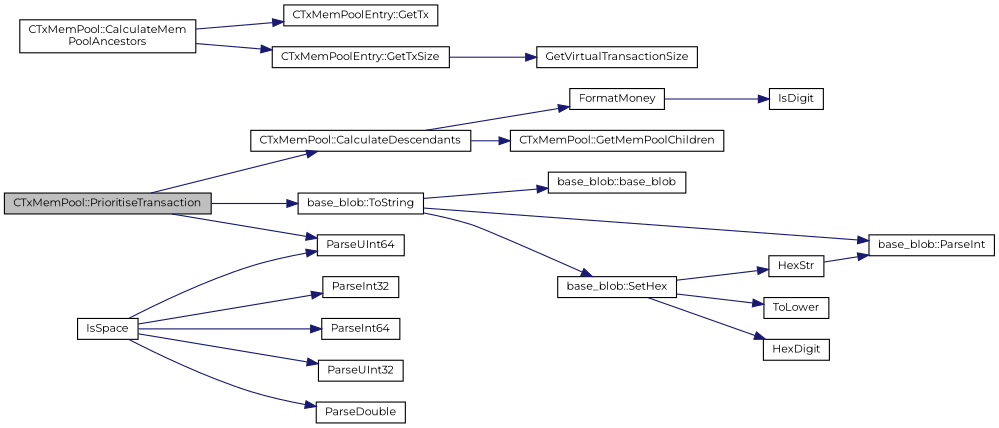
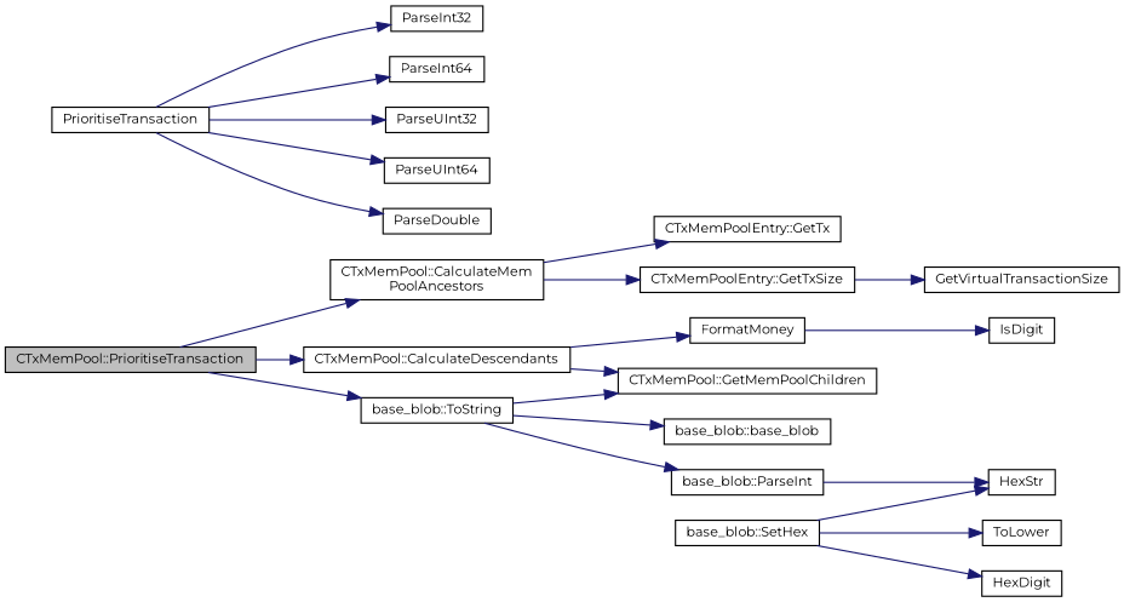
  digraph {
    fontname=Montserrat
    rankdir=LR
    node [color=black fillcolor=white fontname=Montserrat fontsize=10 shape=record style=filled]
    edge [color=midnightblue fontname=Montserrat fontsize=10 labelfontname=Helvetica labelfontsize=10 style=solid]
    n1 [fillcolor=grey75 fontcolor=black height=0.2 label="CTxMemPool::PrioritiseTransaction" width=0.4]
    n2 [height=0.2 label="CTxMemPool::CalculateMem\lPoolAncestors" width=0.4]
    n3 [height=0.2 label="CTxMemPool::CalculateDescendants" width=0.4]
    n4 [height=0.2 label="base_blob::ToString" width=0.4]
    n5 [height=0.2 label="CTxMemPoolEntry::GetTx" width=0.4]
    n6 [height=0.2 label="CTxMemPoolEntry::GetTxSize" width=0.4]
    n7 [height=0.2 label=FormatMoney width=0.4]
    n8 [height=0.2 label="CTxMemPool::GetMemPoolChildren" width=0.4]
    n9 [height=0.2 label="base_blob::base_blob" width=0.4]
    n10 [height=0.2 label="base_blob::ParseInt" width=0.4]
    n11 [height=0.2 label="base_blob::SetHex" width=0.4]
    n12 [height=0.2 label=IsDigit width=0.4]
    n13 [height=0.2 label=GetVirtualTransactionSize width=0.4]
    n14 [height=0.2 label=HexStr width=0.4]
    n15 [height=0.2 label=ToLower width=0.4]
    n16 [height=0.2 label=HexDigit width=0.4]
-   n17 [height=0.2 label=IsSpace width=0.4]
+   n17 [height=0.2 label=PrioritiseTransaction width=0.4]
    n18 [height=0.2 label=ParseInt32 width=0.4]
    n19 [height=0.2 label=ParseInt64 width=0.4]
    n20 [height=0.2 label=ParseUInt32 width=0.4]
    n21 [height=0.2 label=ParseUInt64 width=0.4]
    n22 [height=0.2 label=ParseDouble width=0.4]
-   n1 -> n21
+   n1 -> n2
    n1 -> n3
    n1 -> n4
    n2 -> n5
    n2 -> n6
    n3 -> n7
    n3 -> n8
    n4 -> n9
    n4 -> n10
-   n4 -> n11
+   n4 -> n8
    n6 -> n13
    n7 -> n12
-   n14 -> n10
+   n10 -> n14
    n11 -> n14
    n11 -> n15
    n11 -> n16
    n17 -> n18
    n17 -> n19
    n17 -> n20
    n17 -> n21
    n17 -> n22
  }
